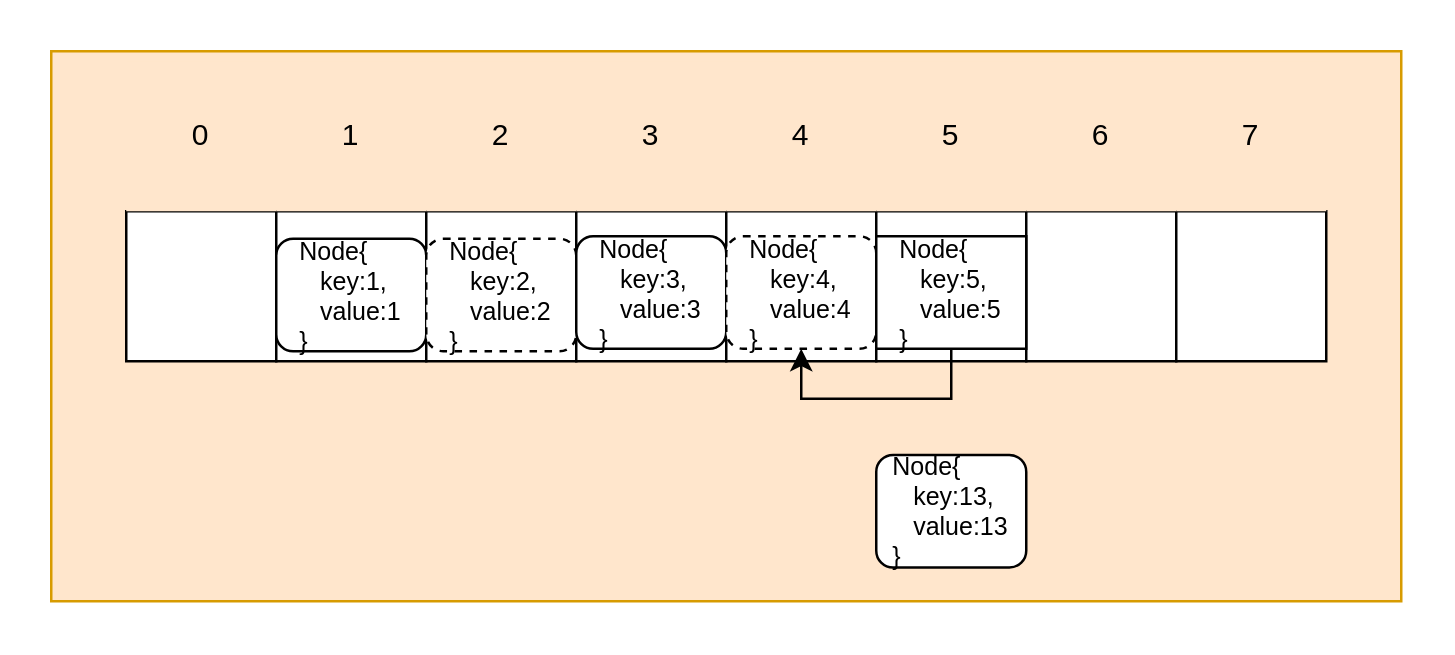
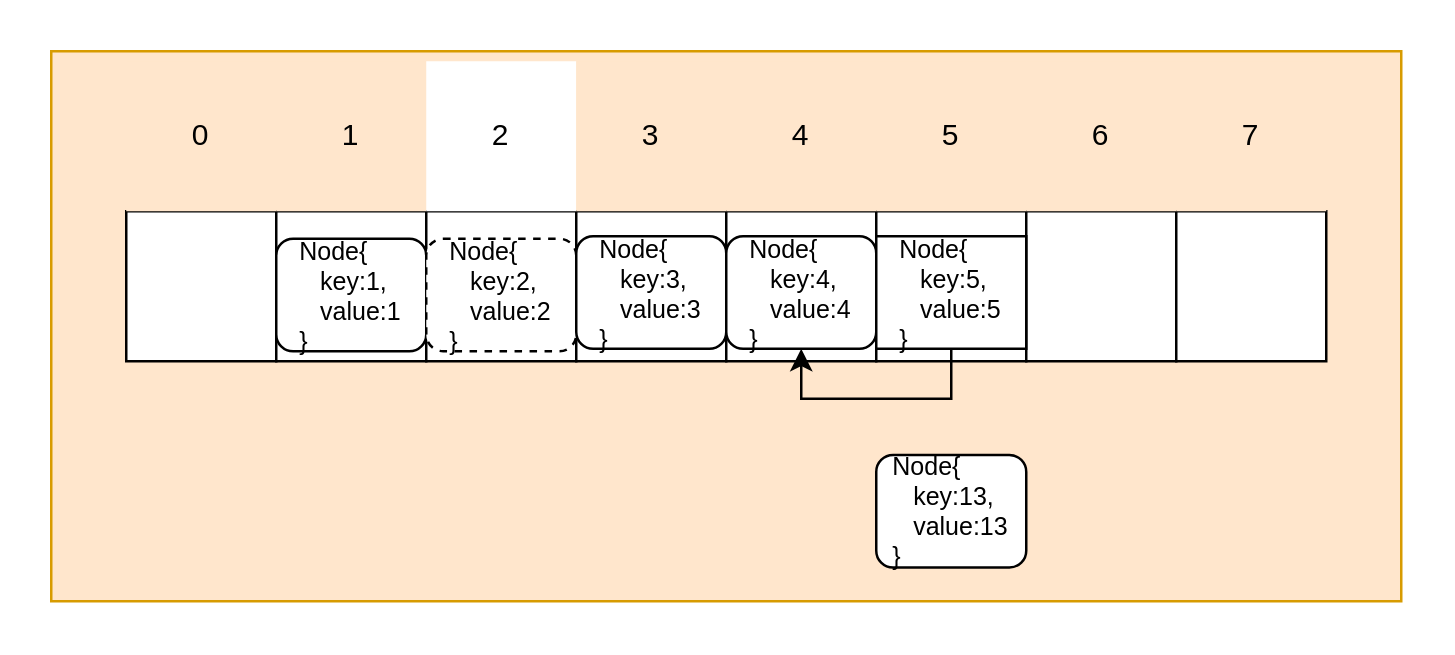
  <mxCell id="0" />
  <mxCell id="1" parent="0" />
  <mxCell id="2" value="" style="rounded=0;whiteSpace=wrap;html=1;fontSize=10;fillColor=#ffe6cc;strokeColor=#d79b00;" vertex="1" parent="1"><mxGeometry x="20" y="20" width="540" height="220" as="geometry" /></mxCell>
  <mxCell id="3" value="" style="rounded=0;whiteSpace=wrap;html=1;" vertex="1" parent="1"><mxGeometry x="50" y="84" width="60" height="60" as="geometry" /></mxCell>
  <mxCell id="4" value="" style="rounded=0;whiteSpace=wrap;html=1;align=left;" vertex="1" parent="1"><mxGeometry x="110" y="84" width="60" height="60" as="geometry" /></mxCell>
  <mxCell id="5" value="" style="rounded=0;whiteSpace=wrap;html=1;" vertex="1" parent="1"><mxGeometry x="170" y="84" width="60" height="60" as="geometry" /></mxCell>
  <mxCell id="6" value="" style="rounded=0;whiteSpace=wrap;html=1;" vertex="1" parent="1"><mxGeometry x="230" y="84" width="60" height="60" as="geometry" /></mxCell>
  <mxCell id="7" value="" style="rounded=0;whiteSpace=wrap;html=1;" vertex="1" parent="1"><mxGeometry x="290" y="84" width="60" height="60" as="geometry" /></mxCell>
  <mxCell id="8" value="" style="rounded=0;whiteSpace=wrap;html=1;" vertex="1" parent="1"><mxGeometry x="350" y="84" width="60" height="60" as="geometry" /></mxCell>
  <mxCell id="9" value="" style="rounded=0;whiteSpace=wrap;html=1;" vertex="1" parent="1"><mxGeometry x="410" y="84" width="60" height="60" as="geometry" /></mxCell>
  <mxCell id="10" value="" style="rounded=0;whiteSpace=wrap;html=1;" vertex="1" parent="1"><mxGeometry x="470" y="84" width="60" height="60" as="geometry" /></mxCell>
  <mxCell id="11" value="0" style="rounded=0;whiteSpace=wrap;html=1;strokeColor=none;fillColor=#ffe6cc;" vertex="1" parent="1"><mxGeometry x="50" y="24" width="60" height="60" as="geometry" /></mxCell>
  <mxCell id="12" value="1" style="rounded=0;whiteSpace=wrap;html=1;strokeColor=none;fillColor=#ffe6cc;" vertex="1" parent="1"><mxGeometry x="110" y="24" width="60" height="60" as="geometry" /></mxCell>
- <mxCell id="13" value="2" style="rounded=0;whiteSpace=wrap;html=1;strokeColor=none;fillColor=#ffe6cc;" vertex="1" parent="1"><mxGeometry x="170" y="24" width="60" height="60" as="geometry" /></mxCell>
+ <mxCell id="13" value="2" style="rounded=0;whiteSpace=wrap;html=1;strokeColor=none;fillColor=#ffffff;" vertex="1" parent="1"><mxGeometry x="170" y="24" width="60" height="60" as="geometry" /></mxCell>
  <mxCell id="14" value="3" style="rounded=0;whiteSpace=wrap;html=1;strokeColor=none;fillColor=#ffe6cc;" vertex="1" parent="1"><mxGeometry x="230" y="24" width="60" height="60" as="geometry" /></mxCell>
  <mxCell id="15" value="4" style="rounded=0;whiteSpace=wrap;html=1;strokeColor=none;fillColor=#ffe6cc;" vertex="1" parent="1"><mxGeometry x="290" y="24" width="60" height="60" as="geometry" /></mxCell>
  <mxCell id="16" value="5" style="rounded=0;whiteSpace=wrap;html=1;strokeColor=none;fillColor=#ffe6cc;" vertex="1" parent="1"><mxGeometry x="350" y="24" width="60" height="60" as="geometry" /></mxCell>
  <mxCell id="17" value="6" style="rounded=0;whiteSpace=wrap;html=1;strokeColor=none;fillColor=#ffe6cc;" vertex="1" parent="1"><mxGeometry x="410" y="24" width="60" height="60" as="geometry" /></mxCell>
  <mxCell id="18" value="7" style="rounded=0;whiteSpace=wrap;html=1;strokeColor=none;fillColor=#ffe6cc;" vertex="1" parent="1"><mxGeometry x="470" y="24" width="60" height="60" as="geometry" /></mxCell>
  <mxCell id="19" value="&lt;div style=&quot;text-align: justify; font-size: 10px;&quot;&gt;&lt;span style=&quot;font-size: 10px;&quot;&gt;Node{&lt;/span&gt;&lt;/div&gt;&lt;span style=&quot;white-space: normal; font-size: 10px;&quot;&gt;&lt;div style=&quot;text-align: justify; font-size: 10px;&quot;&gt;&lt;span style=&quot;font-size: 10px;&quot;&gt;&amp;nbsp; &amp;nbsp;key:1,&lt;/span&gt;&lt;/div&gt;&lt;/span&gt;&lt;span style=&quot;white-space: normal; font-size: 10px;&quot;&gt;&lt;div style=&quot;text-align: justify; font-size: 10px;&quot;&gt;&lt;span style=&quot;font-size: 10px;&quot;&gt;&amp;nbsp; &amp;nbsp;value:1&lt;/span&gt;&lt;/div&gt;&lt;/span&gt;&lt;span style=&quot;white-space: normal; font-size: 10px;&quot;&gt;&lt;div style=&quot;text-align: justify; font-size: 10px;&quot;&gt;&lt;span style=&quot;font-size: 10px;&quot;&gt;}&lt;/span&gt;&lt;/div&gt;&lt;/span&gt;" style="rounded=1;whiteSpace=wrap;html=1;align=center;fontSize=10;" vertex="1" parent="1"><mxGeometry x="110" y="95" width="60" height="45" as="geometry" /></mxCell>
  <mxCell id="20" value="&lt;div style=&quot;text-align: justify ; font-size: 10px&quot;&gt;&lt;span style=&quot;font-size: 10px&quot;&gt;Node{&lt;/span&gt;&lt;/div&gt;&lt;span style=&quot;white-space: normal ; font-size: 10px&quot;&gt;&lt;div style=&quot;text-align: justify ; font-size: 10px&quot;&gt;&lt;span style=&quot;font-size: 10px&quot;&gt;&amp;nbsp; &amp;nbsp;key:2,&lt;/span&gt;&lt;/div&gt;&lt;/span&gt;&lt;span style=&quot;white-space: normal ; font-size: 10px&quot;&gt;&lt;div style=&quot;text-align: justify ; font-size: 10px&quot;&gt;&lt;span style=&quot;font-size: 10px&quot;&gt;&amp;nbsp; &amp;nbsp;value:2&lt;/span&gt;&lt;/div&gt;&lt;/span&gt;&lt;span style=&quot;white-space: normal ; font-size: 10px&quot;&gt;&lt;div style=&quot;text-align: justify ; font-size: 10px&quot;&gt;&lt;span style=&quot;font-size: 10px&quot;&gt;}&lt;/span&gt;&lt;/div&gt;&lt;/span&gt;" style="rounded=1;whiteSpace=wrap;html=1;align=center;fontSize=10;dashed=1;" vertex="1" parent="1"><mxGeometry x="170" y="95" width="60" height="45" as="geometry" /></mxCell>
  <mxCell id="21" value="&lt;div style=&quot;text-align: justify ; font-size: 10px&quot;&gt;&lt;span style=&quot;font-size: 10px&quot;&gt;Node{&lt;/span&gt;&lt;/div&gt;&lt;span style=&quot;white-space: normal ; font-size: 10px&quot;&gt;&lt;div style=&quot;text-align: justify ; font-size: 10px&quot;&gt;&lt;span style=&quot;font-size: 10px&quot;&gt;&amp;nbsp; &amp;nbsp;key:3,&lt;/span&gt;&lt;/div&gt;&lt;/span&gt;&lt;span style=&quot;white-space: normal ; font-size: 10px&quot;&gt;&lt;div style=&quot;text-align: justify ; font-size: 10px&quot;&gt;&lt;span style=&quot;font-size: 10px&quot;&gt;&amp;nbsp; &amp;nbsp;value:3&lt;/span&gt;&lt;/div&gt;&lt;/span&gt;&lt;span style=&quot;white-space: normal ; font-size: 10px&quot;&gt;&lt;div style=&quot;text-align: justify ; font-size: 10px&quot;&gt;&lt;span style=&quot;font-size: 10px&quot;&gt;}&lt;/span&gt;&lt;/div&gt;&lt;/span&gt;" style="rounded=1;whiteSpace=wrap;html=1;align=center;fontSize=10;" vertex="1" parent="1"><mxGeometry x="230" y="94" width="60" height="45" as="geometry" /></mxCell>
- <mxCell id="22" value="&lt;div style=&quot;text-align: justify ; font-size: 10px&quot;&gt;&lt;span style=&quot;font-size: 10px&quot;&gt;Node{&lt;/span&gt;&lt;/div&gt;&lt;span style=&quot;white-space: normal ; font-size: 10px&quot;&gt;&lt;div style=&quot;text-align: justify ; font-size: 10px&quot;&gt;&lt;span style=&quot;font-size: 10px&quot;&gt;&amp;nbsp; &amp;nbsp;key:4,&lt;/span&gt;&lt;/div&gt;&lt;/span&gt;&lt;span style=&quot;white-space: normal ; font-size: 10px&quot;&gt;&lt;div style=&quot;text-align: justify ; font-size: 10px&quot;&gt;&lt;span style=&quot;font-size: 10px&quot;&gt;&amp;nbsp; &amp;nbsp;value:4&lt;/span&gt;&lt;/div&gt;&lt;/span&gt;&lt;span style=&quot;white-space: normal ; font-size: 10px&quot;&gt;&lt;div style=&quot;text-align: justify ; font-size: 10px&quot;&gt;&lt;span style=&quot;font-size: 10px&quot;&gt;}&lt;/span&gt;&lt;/div&gt;&lt;/span&gt;" style="rounded=1;whiteSpace=wrap;html=1;align=center;fontSize=10;dashed=1;" vertex="1" parent="1"><mxGeometry x="290" y="94" width="60" height="45" as="geometry" /></mxCell>
+ <mxCell id="22" value="&lt;div style=&quot;text-align: justify ; font-size: 10px&quot;&gt;&lt;span style=&quot;font-size: 10px&quot;&gt;Node{&lt;/span&gt;&lt;/div&gt;&lt;span style=&quot;white-space: normal ; font-size: 10px&quot;&gt;&lt;div style=&quot;text-align: justify ; font-size: 10px&quot;&gt;&lt;span style=&quot;font-size: 10px&quot;&gt;&amp;nbsp; &amp;nbsp;key:4,&lt;/span&gt;&lt;/div&gt;&lt;/span&gt;&lt;span style=&quot;white-space: normal ; font-size: 10px&quot;&gt;&lt;div style=&quot;text-align: justify ; font-size: 10px&quot;&gt;&lt;span style=&quot;font-size: 10px&quot;&gt;&amp;nbsp; &amp;nbsp;value:4&lt;/span&gt;&lt;/div&gt;&lt;/span&gt;&lt;span style=&quot;white-space: normal ; font-size: 10px&quot;&gt;&lt;div style=&quot;text-align: justify ; font-size: 10px&quot;&gt;&lt;span style=&quot;font-size: 10px&quot;&gt;}&lt;/span&gt;&lt;/div&gt;&lt;/span&gt;" style="rounded=1;whiteSpace=wrap;html=1;align=center;fontSize=10;" vertex="1" parent="1"><mxGeometry x="290" y="94" width="60" height="45" as="geometry" /></mxCell>
  <mxCell id="23" style="edgeStyle=orthogonalEdgeStyle;rounded=0;orthogonalLoop=1;jettySize=auto;html=1;exitX=0.5;exitY=1;exitDx=0;exitDy=0;fontSize=10;" edge="1" parent="1" source="24" target="22"><mxGeometry relative="1" as="geometry" /></mxCell>
  <mxCell id="24" value="&lt;div style=&quot;text-align: justify ; font-size: 10px&quot;&gt;&lt;span style=&quot;font-size: 10px&quot;&gt;Node{&lt;/span&gt;&lt;/div&gt;&lt;span style=&quot;white-space: normal ; font-size: 10px&quot;&gt;&lt;div style=&quot;text-align: justify ; font-size: 10px&quot;&gt;&lt;span style=&quot;font-size: 10px&quot;&gt;&amp;nbsp; &amp;nbsp;key:5,&lt;/span&gt;&lt;/div&gt;&lt;/span&gt;&lt;span style=&quot;white-space: normal ; font-size: 10px&quot;&gt;&lt;div style=&quot;text-align: justify ; font-size: 10px&quot;&gt;&lt;span style=&quot;font-size: 10px&quot;&gt;&amp;nbsp; &amp;nbsp;value:5&lt;/span&gt;&lt;/div&gt;&lt;/span&gt;&lt;span style=&quot;white-space: normal ; font-size: 10px&quot;&gt;&lt;div style=&quot;text-align: justify ; font-size: 10px&quot;&gt;&lt;span style=&quot;font-size: 10px&quot;&gt;}&lt;/span&gt;&lt;/div&gt;&lt;/span&gt;" style="whiteSpace=wrap;html=1;align=center;fontSize=10;rounded=0;" vertex="1" parent="1"><mxGeometry x="350" y="94" width="60" height="45" as="geometry" /></mxCell>
  <mxCell id="25" value="&lt;div style=&quot;text-align: justify ; font-size: 10px&quot;&gt;&lt;span style=&quot;font-size: 10px&quot;&gt;Node{&lt;/span&gt;&lt;/div&gt;&lt;span style=&quot;white-space: normal ; font-size: 10px&quot;&gt;&lt;div style=&quot;text-align: justify ; font-size: 10px&quot;&gt;&lt;span style=&quot;font-size: 10px&quot;&gt;&amp;nbsp; &amp;nbsp;key:13,&lt;/span&gt;&lt;/div&gt;&lt;/span&gt;&lt;span style=&quot;white-space: normal ; font-size: 10px&quot;&gt;&lt;div style=&quot;text-align: justify ; font-size: 10px&quot;&gt;&lt;span style=&quot;font-size: 10px&quot;&gt;&amp;nbsp; &amp;nbsp;value:13&lt;/span&gt;&lt;/div&gt;&lt;/span&gt;&lt;span style=&quot;white-space: normal ; font-size: 10px&quot;&gt;&lt;div style=&quot;text-align: justify ; font-size: 10px&quot;&gt;&lt;span style=&quot;font-size: 10px&quot;&gt;}&lt;/span&gt;&lt;/div&gt;&lt;/span&gt;" style="rounded=1;whiteSpace=wrap;html=1;align=center;fontSize=10;" vertex="1" parent="1"><mxGeometry x="350" y="181.5" width="60" height="45" as="geometry" /></mxCell>
